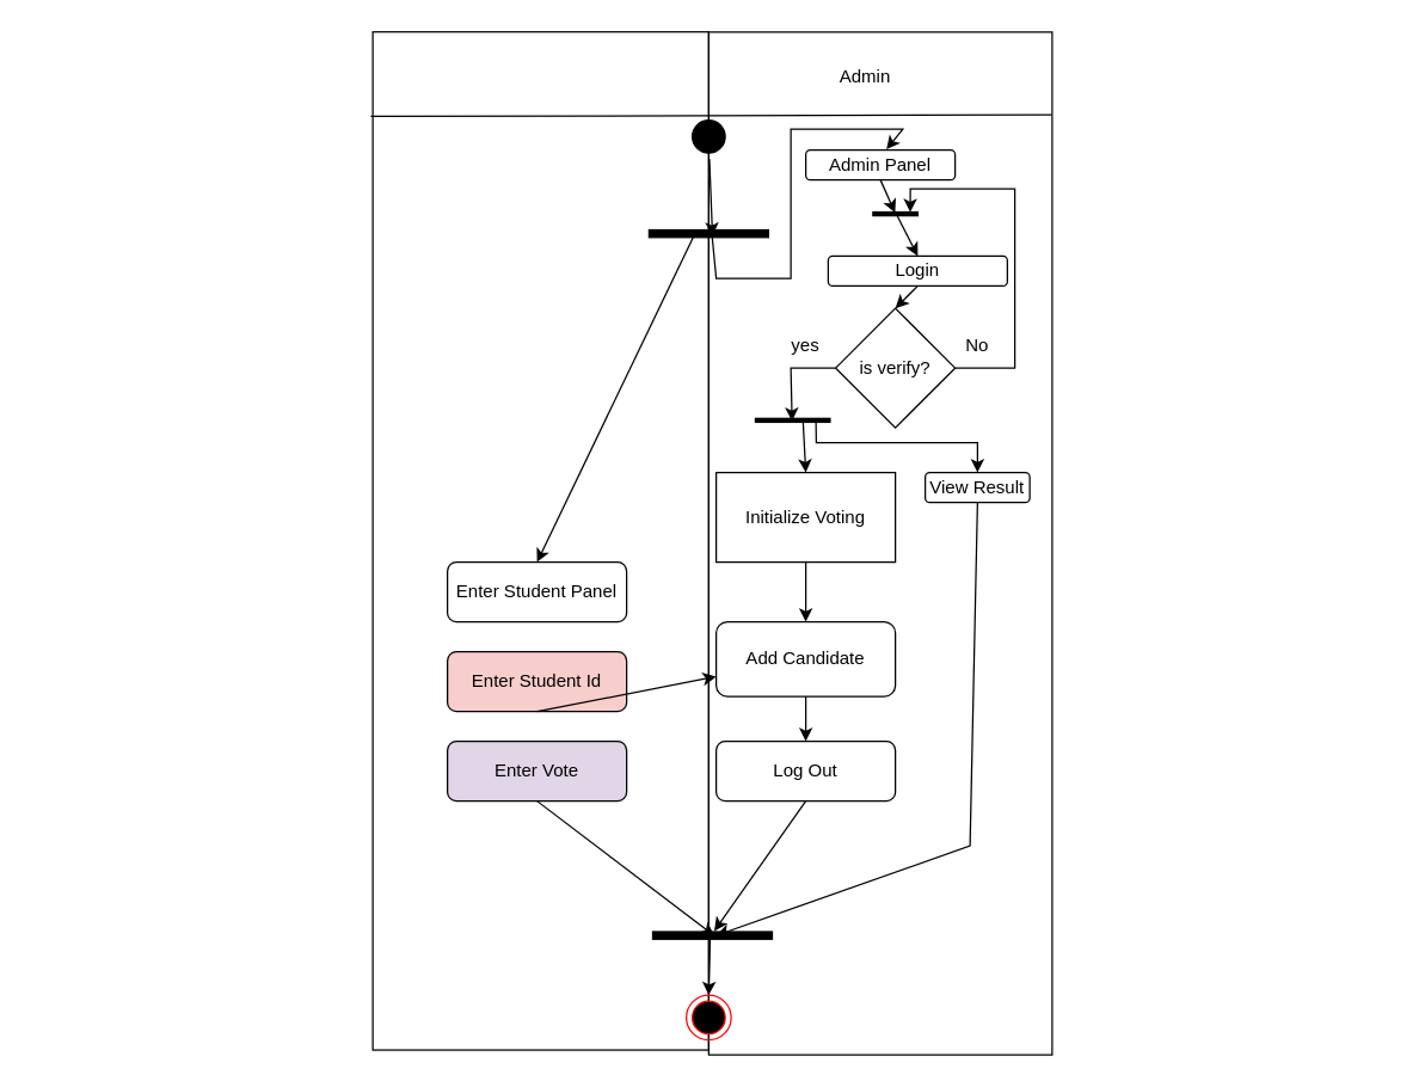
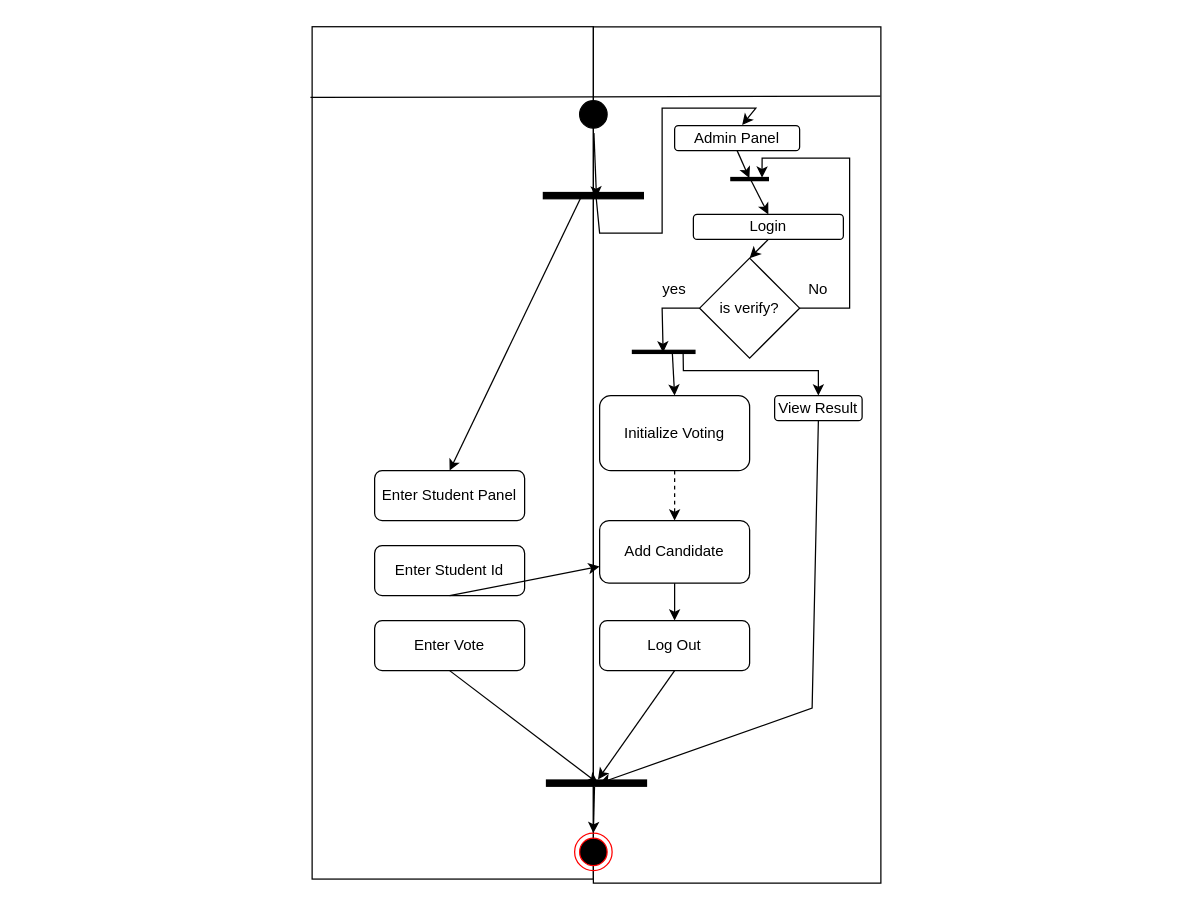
  <mxCell id="0" />
  <mxCell id="1" parent="0" />
  <mxCell id="2" value="" style="group;movable=0;resizable=0;rotatable=0;deletable=0;editable=0;locked=1;connectable=0;" vertex="1" connectable="0" parent="1"><mxGeometry x="249" y="20.88" width="455.0" height="685.12" as="geometry" /></mxCell>
  <mxCell id="3" value="" style="rounded=0;whiteSpace=wrap;html=1;rotation=90;movable=1;resizable=1;rotatable=1;deletable=1;editable=1;locked=0;connectable=1;" vertex="1" parent="2"><mxGeometry x="-228.44" y="228.44" width="681.88" height="225" as="geometry" /></mxCell>
  <mxCell id="4" value="" style="rounded=0;whiteSpace=wrap;html=1;rotation=90;movable=1;resizable=1;rotatable=1;deletable=1;editable=1;locked=0;connectable=1;" vertex="1" parent="2"><mxGeometry x="-2.5" y="227.62" width="685" height="230" as="geometry" /></mxCell>
  <mxCell id="5" value="" style="endArrow=none;html=1;rounded=0;exitX=0.083;exitY=1.006;exitDx=0;exitDy=0;exitPerimeter=0;entryX=0.081;entryY=0.002;entryDx=0;entryDy=0;entryPerimeter=0;movable=1;resizable=1;rotatable=1;deletable=1;editable=1;locked=0;connectable=1;" edge="1" parent="2" source="3" target="4"><mxGeometry width="50" height="50" relative="1" as="geometry"><mxPoint x="240.0" y="165.12" as="sourcePoint" /><mxPoint x="290.0" y="115.12" as="targetPoint" /></mxGeometry></mxCell>
  <mxCell id="6" value="" style="ellipse;html=1;shape=startState;fillColor=#000000;strokeColor=#000000;" vertex="1" parent="1"><mxGeometry x="459" y="76" width="30" height="30" as="geometry" /></mxCell>
- <mxCell id="7" value="Admin" style="text;html=1;align=center;verticalAlign=middle;whiteSpace=wrap;rounded=0;" vertex="1" parent="1"><mxGeometry x="549" y="36" width="60" height="30" as="geometry" /></mxCell>
  <mxCell id="8" value="Login" style="rounded=1;whiteSpace=wrap;html=1;" vertex="1" parent="1"><mxGeometry x="554" y="171" width="120" height="20" as="geometry" /></mxCell>
  <mxCell id="9" value="is verify?" style="rhombus;whiteSpace=wrap;html=1;" vertex="1" parent="1"><mxGeometry x="559" y="206" width="80" height="80" as="geometry" /></mxCell>
  <mxCell id="10" value="" style="endArrow=classic;html=1;rounded=0;exitX=0.5;exitY=1;exitDx=0;exitDy=0;" edge="1" parent="1" source="8"><mxGeometry width="50" height="50" relative="1" as="geometry"><mxPoint x="409" y="226" as="sourcePoint" /><mxPoint x="599" y="206" as="targetPoint" /></mxGeometry></mxCell>
- <mxCell id="11" value="Initialize Voting" style="whiteSpace=wrap;html=1;rounded=0;" vertex="1" parent="1"><mxGeometry x="479" y="316" width="120" height="60" as="geometry" /></mxCell>
+ <mxCell id="11" value="Initialize Voting" style="rounded=1;whiteSpace=wrap;html=1;" vertex="1" parent="1"><mxGeometry x="479" y="316" width="120" height="60" as="geometry" /></mxCell>
  <mxCell id="12" value="Add Candidate" style="rounded=1;whiteSpace=wrap;html=1;" vertex="1" parent="1"><mxGeometry x="479" y="416" width="120" height="50" as="geometry" /></mxCell>
- <mxCell id="13" value="" style="endArrow=classic;html=1;rounded=0;exitX=0.5;exitY=1;exitDx=0;exitDy=0;entryX=0.5;entryY=0;entryDx=0;entryDy=0;" edge="1" parent="1" source="11" target="12"><mxGeometry width="50" height="50" relative="1" as="geometry"><mxPoint x="409" y="446" as="sourcePoint" /><mxPoint x="459" y="396" as="targetPoint" /></mxGeometry></mxCell>
+ <mxCell id="13" value="" style="endArrow=classic;html=1;rounded=0;exitX=0.5;exitY=1;exitDx=0;exitDy=0;entryX=0.5;entryY=0;entryDx=0;entryDy=0;dashed=1;" edge="1" parent="1" source="11" target="12"><mxGeometry width="50" height="50" relative="1" as="geometry"><mxPoint x="409" y="446" as="sourcePoint" /><mxPoint x="459" y="396" as="targetPoint" /></mxGeometry></mxCell>
  <mxCell id="14" value="Log Out" style="rounded=1;whiteSpace=wrap;html=1;" vertex="1" parent="1"><mxGeometry x="479" y="496" width="120" height="40" as="geometry" /></mxCell>
  <mxCell id="15" value="" style="endArrow=classic;html=1;rounded=0;exitX=0.5;exitY=1;exitDx=0;exitDy=0;" edge="1" parent="1" source="12"><mxGeometry width="50" height="50" relative="1" as="geometry"><mxPoint x="409" y="536" as="sourcePoint" /><mxPoint x="539" y="496" as="targetPoint" /></mxGeometry></mxCell>
- <mxCell id="16" value="Enter Student Id" style="rounded=1;whiteSpace=wrap;html=1;fillColor=#f8cecc;" vertex="1" parent="1"><mxGeometry x="299" y="436" width="120" height="40" as="geometry" /></mxCell>
- <mxCell id="17" value="Enter Vote" style="rounded=1;whiteSpace=wrap;html=1;fillColor=#e1d5e7;" vertex="1" parent="1"><mxGeometry x="299" y="496" width="120" height="40" as="geometry" /></mxCell>
+ <mxCell id="16" value="Enter Student Id" style="rounded=1;whiteSpace=wrap;html=1;" vertex="1" parent="1"><mxGeometry x="299" y="436" width="120" height="40" as="geometry" /></mxCell>
+ <mxCell id="17" value="Enter Vote" style="rounded=1;whiteSpace=wrap;html=1;" vertex="1" parent="1"><mxGeometry x="299" y="496" width="120" height="40" as="geometry" /></mxCell>
  <mxCell id="18" value="" style="endArrow=classic;html=1;rounded=0;exitX=0.5;exitY=1;exitDx=0;exitDy=0;" edge="1" parent="1" source="16" target="12"><mxGeometry width="50" height="50" relative="1" as="geometry"><mxPoint x="409" y="606" as="sourcePoint" /><mxPoint x="459" y="556" as="targetPoint" /></mxGeometry></mxCell>
  <mxCell id="19" value="Admin Panel" style="rounded=1;whiteSpace=wrap;html=1;" vertex="1" parent="1"><mxGeometry x="539" y="100" width="100" height="20" as="geometry" /></mxCell>
  <mxCell id="20" value="Enter Student Panel" style="rounded=1;whiteSpace=wrap;html=1;" vertex="1" parent="1"><mxGeometry x="299" y="376" width="120" height="40" as="geometry" /></mxCell>
  <mxCell id="21" value="" style="html=1;points=[];perimeter=orthogonalPerimeter;fillColor=strokeColor;rotation=90;" vertex="1" parent="1"><mxGeometry x="529" y="256" width="2.5" height="50" as="geometry" /></mxCell>
  <mxCell id="22" value="" style="endArrow=classic;html=1;rounded=0;exitX=0;exitY=0.5;exitDx=0;exitDy=0;entryX=0.706;entryY=0.509;entryDx=0;entryDy=0;entryPerimeter=0;" edge="1" parent="1" source="9" target="21"><mxGeometry width="50" height="50" relative="1" as="geometry"><mxPoint x="429" y="376" as="sourcePoint" /><mxPoint x="479" y="326" as="targetPoint" /><Array as="points"><mxPoint x="529" y="246" /></Array></mxGeometry></mxCell>
  <mxCell id="23" value="" style="endArrow=classic;html=1;rounded=0;exitX=0.34;exitY=0.363;exitDx=0;exitDy=0;exitPerimeter=0;entryX=0.5;entryY=0;entryDx=0;entryDy=0;" edge="1" parent="1" source="21" target="11"><mxGeometry width="50" height="50" relative="1" as="geometry"><mxPoint x="429" y="376" as="sourcePoint" /><mxPoint x="479" y="326" as="targetPoint" /></mxGeometry></mxCell>
  <mxCell id="24" value="View Result" style="rounded=1;whiteSpace=wrap;html=1;" vertex="1" parent="1"><mxGeometry x="619" y="316" width="70" height="20" as="geometry" /></mxCell>
  <mxCell id="25" value="" style="endArrow=classic;html=1;rounded=0;exitX=0.889;exitY=0.189;exitDx=0;exitDy=0;exitPerimeter=0;entryX=0.5;entryY=0;entryDx=0;entryDy=0;" edge="1" parent="1" source="21" target="24"><mxGeometry width="50" height="50" relative="1" as="geometry"><mxPoint x="547" y="291" as="sourcePoint" /><mxPoint x="549" y="326" as="targetPoint" /><Array as="points"><mxPoint x="546" y="296" /><mxPoint x="654" y="296" /></Array></mxGeometry></mxCell>
  <mxCell id="26" value="" style="html=1;points=[];perimeter=orthogonalPerimeter;fillColor=strokeColor;rotation=90;" vertex="1" parent="1"><mxGeometry x="597.75" y="127.75" width="2.5" height="30" as="geometry" /></mxCell>
  <mxCell id="27" value="" style="endArrow=classic;html=1;rounded=0;exitX=0.5;exitY=1;exitDx=0;exitDy=0;entryX=0.209;entryY=0.506;entryDx=0;entryDy=0;entryPerimeter=0;" edge="1" parent="1" source="19" target="26"><mxGeometry width="50" height="50" relative="1" as="geometry"><mxPoint x="439" y="86" as="sourcePoint" /><mxPoint x="489" y="36" as="targetPoint" /></mxGeometry></mxCell>
  <mxCell id="28" value="" style="endArrow=classic;html=1;rounded=0;exitX=0.666;exitY=0.475;exitDx=0;exitDy=0;entryX=0.5;entryY=0;entryDx=0;entryDy=0;exitPerimeter=0;" edge="1" parent="1" source="26" target="8"><mxGeometry width="50" height="50" relative="1" as="geometry"><mxPoint x="609" y="136" as="sourcePoint" /><mxPoint x="609" y="153" as="targetPoint" /></mxGeometry></mxCell>
  <mxCell id="29" value="" style="endArrow=classic;html=1;rounded=0;exitX=1;exitY=0.5;exitDx=0;exitDy=0;entryX=0.051;entryY=0.17;entryDx=0;entryDy=0;entryPerimeter=0;" edge="1" parent="1" source="9" target="26"><mxGeometry width="50" height="50" relative="1" as="geometry"><mxPoint x="439" y="266" as="sourcePoint" /><mxPoint x="489" y="216" as="targetPoint" /><Array as="points"><mxPoint x="679" y="246" /><mxPoint x="679" y="126" /><mxPoint x="609" y="126" /></Array></mxGeometry></mxCell>
  <mxCell id="30" value="" style="html=1;points=[];perimeter=orthogonalPerimeter;fillColor=strokeColor;rotation=90;" vertex="1" parent="1"><mxGeometry x="471.5" y="116" width="5" height="80" as="geometry" /></mxCell>
  <mxCell id="31" value="" style="endArrow=classic;html=1;rounded=0;" edge="1" parent="1" source="6"><mxGeometry width="50" height="50" relative="1" as="geometry"><mxPoint x="482.98" y="100" as="sourcePoint" /><mxPoint x="476.5" y="157.55" as="targetPoint" /></mxGeometry></mxCell>
  <mxCell id="32" value="" style="endArrow=classic;html=1;rounded=0;exitX=0.643;exitY=0.62;exitDx=0;exitDy=0;exitPerimeter=0;entryX=0.5;entryY=0;entryDx=0;entryDy=0;" edge="1" parent="1" source="30" target="20"><mxGeometry width="50" height="50" relative="1" as="geometry"><mxPoint x="449" y="216" as="sourcePoint" /><mxPoint x="499" y="166" as="targetPoint" /></mxGeometry></mxCell>
  <mxCell id="33" value="" style="endArrow=classic;html=1;rounded=0;exitX=1.009;exitY=0.471;exitDx=0;exitDy=0;exitPerimeter=0;entryX=0.54;entryY=-0.021;entryDx=0;entryDy=0;entryPerimeter=0;" edge="1" parent="1" source="30" target="19"><mxGeometry width="50" height="50" relative="1" as="geometry"><mxPoint x="474" y="167" as="sourcePoint" /><mxPoint x="369" y="386" as="targetPoint" /><Array as="points"><mxPoint x="479" y="186" /><mxPoint x="529" y="186" /><mxPoint x="529" y="86" /><mxPoint x="604" y="86" /></Array></mxGeometry></mxCell>
  <mxCell id="34" value="" style="html=1;points=[];perimeter=orthogonalPerimeter;fillColor=strokeColor;rotation=90;" vertex="1" parent="1"><mxGeometry x="474" y="586" width="5" height="80" as="geometry" /></mxCell>
  <mxCell id="35" value="" style="endArrow=classic;html=1;rounded=0;exitX=0.5;exitY=1;exitDx=0;exitDy=0;entryX=0.54;entryY=0.485;entryDx=0;entryDy=0;entryPerimeter=0;" edge="1" parent="1" source="17" target="34"><mxGeometry width="50" height="50" relative="1" as="geometry"><mxPoint x="459" y="566" as="sourcePoint" /><mxPoint x="509" y="516" as="targetPoint" /></mxGeometry></mxCell>
  <mxCell id="36" value="" style="endArrow=classic;html=1;rounded=0;entryX=-0.1;entryY=0.485;entryDx=0;entryDy=0;entryPerimeter=0;exitX=0.5;exitY=1;exitDx=0;exitDy=0;" edge="1" parent="1" source="14" target="34"><mxGeometry width="50" height="50" relative="1" as="geometry"><mxPoint x="459" y="526" as="sourcePoint" /><mxPoint x="509" y="476" as="targetPoint" /></mxGeometry></mxCell>
  <mxCell id="37" value="" style="endArrow=classic;html=1;rounded=0;exitX=0.5;exitY=1;exitDx=0;exitDy=0;" edge="1" parent="1" source="24"><mxGeometry width="50" height="50" relative="1" as="geometry"><mxPoint x="459" y="526" as="sourcePoint" /><mxPoint x="479" y="626" as="targetPoint" /><Array as="points"><mxPoint x="649" y="566" /></Array></mxGeometry></mxCell>
  <mxCell id="38" value="" style="ellipse;html=1;shape=endState;fillColor=#000000;strokeColor=#ff0000;" vertex="1" parent="1"><mxGeometry x="459" y="666" width="30" height="30" as="geometry" /></mxCell>
  <mxCell id="39" value="" style="endArrow=classic;html=1;rounded=0;entryX=0.5;entryY=0;entryDx=0;entryDy=0;exitX=0.892;exitY=-0.004;exitDx=0;exitDy=0;exitPerimeter=0;" edge="1" parent="1" source="3" target="38"><mxGeometry width="50" height="50" relative="1" as="geometry"><mxPoint x="459" y="606" as="sourcePoint" /><mxPoint x="509" y="556" as="targetPoint" /></mxGeometry></mxCell>
  <mxCell id="40" value="yes" style="text;html=1;align=center;verticalAlign=middle;whiteSpace=wrap;rounded=0;" vertex="1" parent="1"><mxGeometry x="509" y="216" width="60" height="30" as="geometry" /></mxCell>
  <mxCell id="41" value="No" style="text;html=1;align=center;verticalAlign=middle;whiteSpace=wrap;rounded=0;" vertex="1" parent="1"><mxGeometry x="624" y="216" width="60" height="30" as="geometry" /></mxCell>
